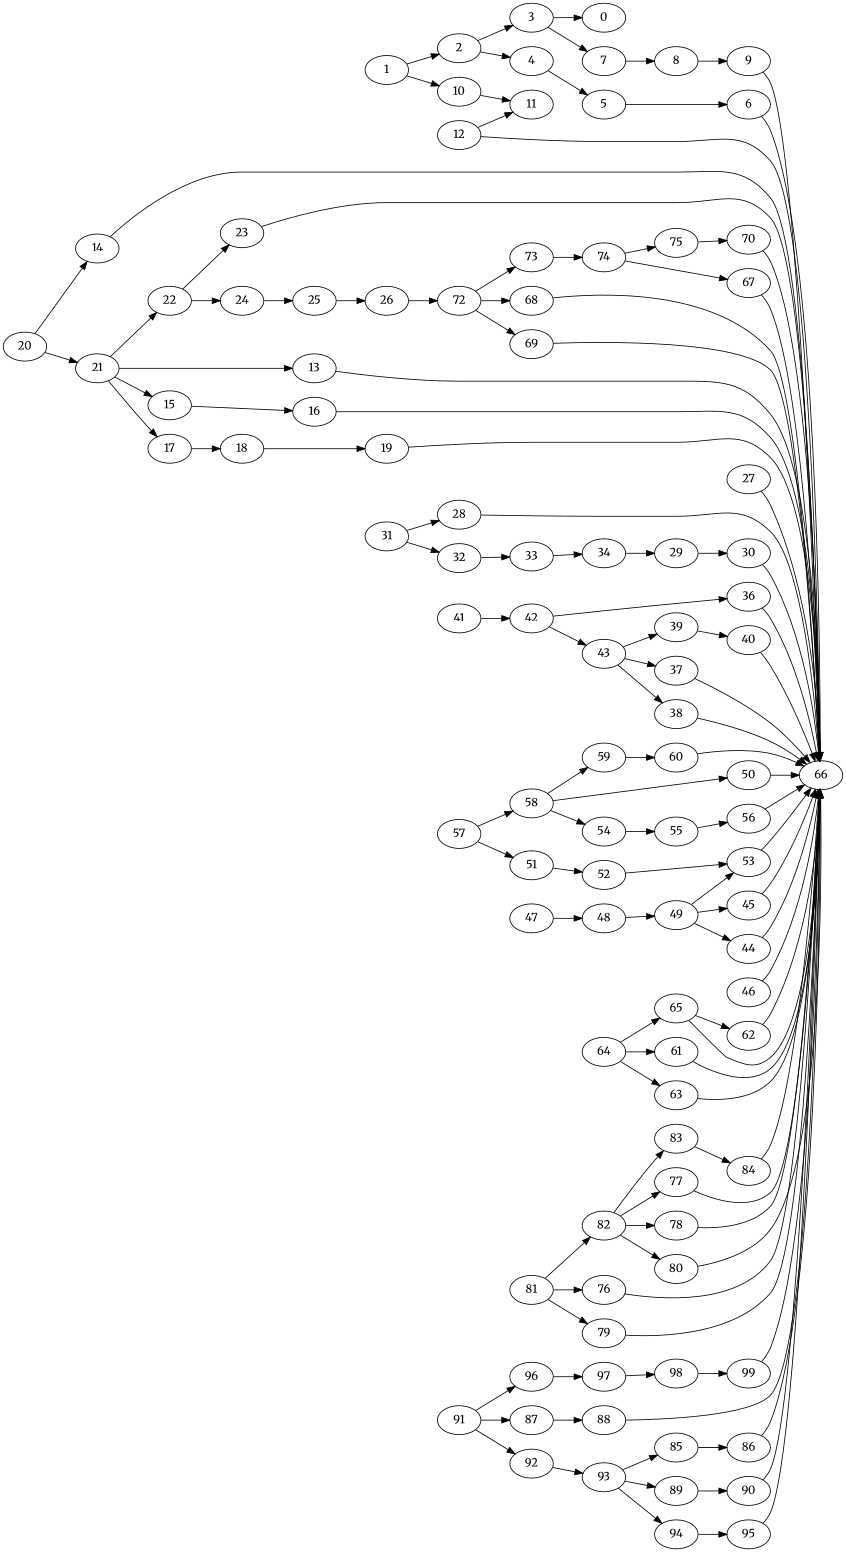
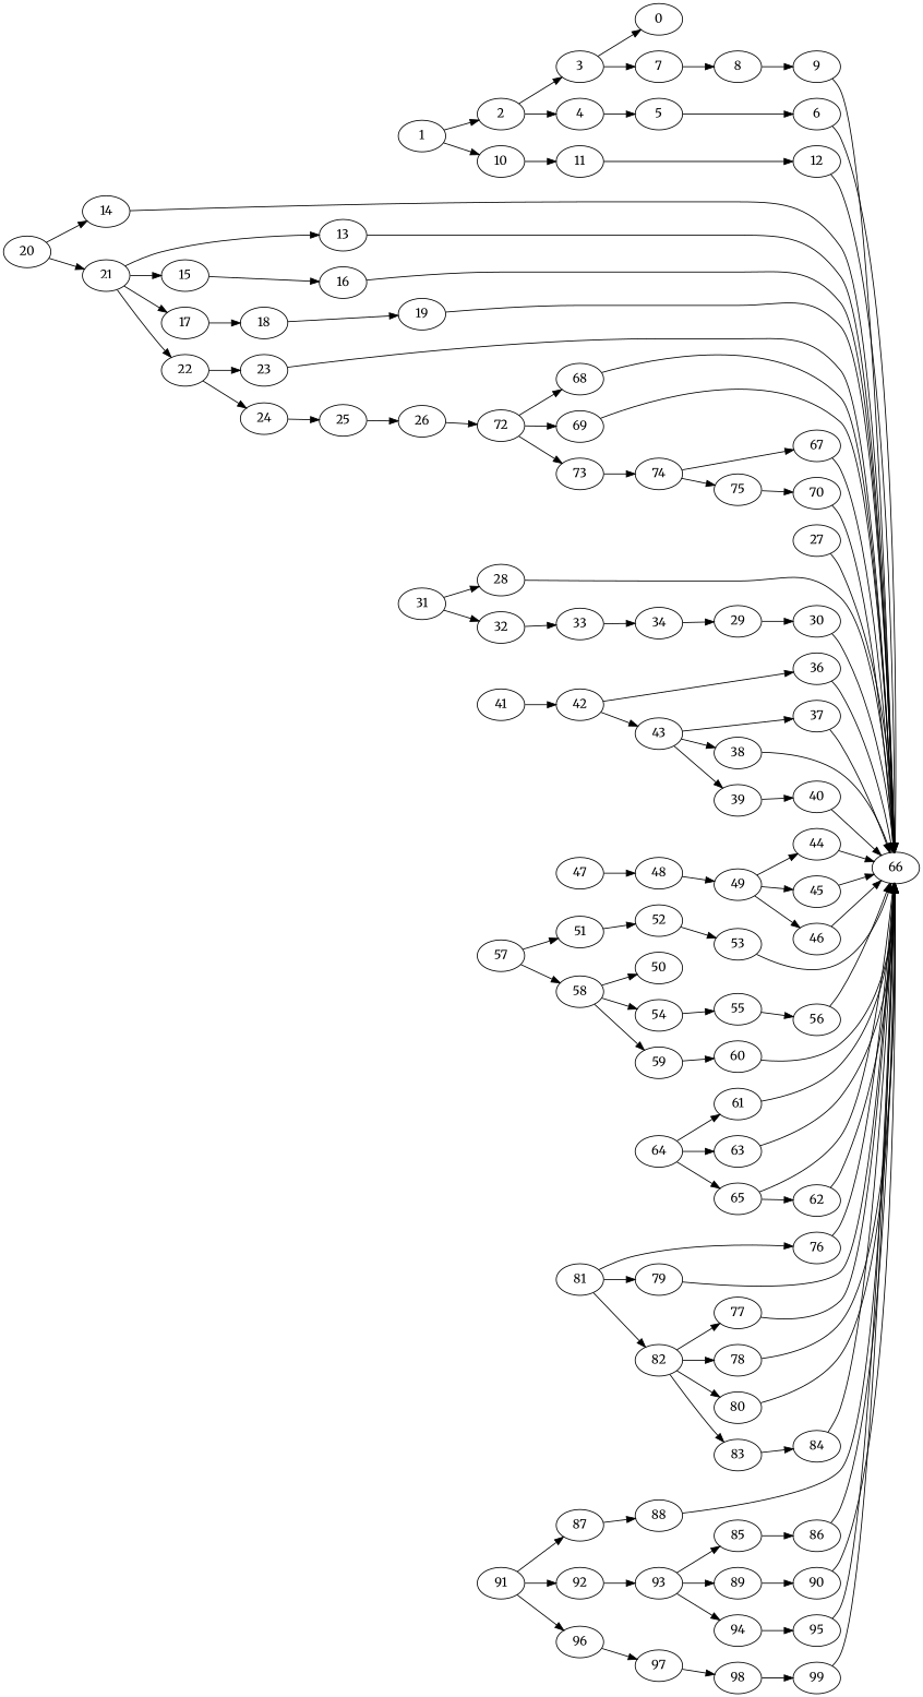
  strict digraph {
    fontname=Merriweather
    rankdir=LR
    node [exec=198 fontname=Merriweather]
    edge [comm=15 fontname=Merriweather]
    0 [exec=60]
    66 [exec=62]
    1 [exec=147]
    2 [exec=93]
    10 [exec=83]
    3 [exec=165]
    4 [exec=158]
    11 [exec=179]
    7 [exec=110]
    5 [exec=90]
    8 [exec=63]
    6 [exec=93]
    9 [exec=78]
    12 [exec=66]
    13 [exec=157]
    14 [exec=72]
    15 [exec=118]
    16 [exec=103]
    17 [exec=151]
    18 [exec=121]
    19 [exec=137]
    20 [exec=61]
    21 [exec=101]
    22 [exec=51]
    23 [exec=155]
    24 [exec=64]
    25 [exec=146]
    26 [exec=175]
    72 [exec=121]
    68 [exec=122]
    69 [exec=86]
    73 [exec=85]
    27
    28 [exec=100]
    29 [exec=101]
    30 [exec=134]
    31 [exec=52]
    32 [exec=71]
    33 [exec=84]
    34 [exec=188]
    36 [exec=151]
    37 [exec=99]
    38 [exec=73]
    40 [exec=87]
    39
    41 [exec=94]
    42 [exec=60]
    43 [exec=63]
    44 [exec=110]
    45 [exec=91]
    46 [exec=179]
    47 [exec=61]
    48 [exec=143]
    49 [exec=183]
    50 [exec=165]
    51 [exec=103]
    52 [exec=152]
    53 [exec=100]
    54 [exec=197]
    55 [exec=54]
    56 [exec=147]
    57 [exec=134]
    58 [exec=50]
    59 [exec=160]
    60 [exec=78]
    61 [exec=117]
    62 [exec=92]
    63 [exec=80]
    64 [exec=87]
    65 [exec=53]
    67 [exec=140]
    70 [exec=173]
    74 [exec=72]
    75 [exec=192]
    76 [exec=120]
    77 [exec=176]
    78 [exec=139]
    79 [exec=75]
    80 [exec=62]
    81 [exec=120]
    82 [exec=185]
    83 [exec=82]
    84 [exec=94]
    85 [exec=193]
    86 [exec=189]
    87 [exec=149]
    88 [exec=71]
    89 [exec=94]
    90 [exec=190]
    91 [exec=173]
    92 [exec=117]
    96
    93 [exec=187]
    97 [exec=199]
    94 [exec=67]
    95 [exec=57]
    98 [exec=161]
    99 [exec=189]
    1 -> 2 [comm=5]
    1 -> 10
    2 -> 3 [comm=19]
    2 -> 4 [comm=12]
    10 -> 11 [comm=13]
    3 -> 0 [comm=18]
    3 -> 7
    4 -> 5 [comm=20]
-   12 -> 11 [comm=14]
+   11 -> 12 [comm=14]
    7 -> 8 [comm=18]
    5 -> 6 [comm=16]
    8 -> 9 [comm=11]
    6 -> 66 [comm=17]
    9 -> 66 [comm=7]
    12 -> 66 [comm=19]
    13 -> 66 [comm=19]
    14 -> 66 [comm=19]
    15 -> 16 [comm=19]
    16 -> 66 [comm=17]
    17 -> 18 [comm=10]
    18 -> 19
    19 -> 66 [comm=17]
    20 -> 14
    20 -> 21 [comm=6]
    21 -> 13 [comm=10]
    21 -> 15
    21 -> 17 [comm=5]
    21 -> 22 [comm=7]
    22 -> 23 [comm=11]
    22 -> 24 [comm=11]
    23 -> 66 [comm=16]
    24 -> 25 [comm=9]
    25 -> 26 [comm=7]
    26 -> 72
    72 -> 68 [comm=5]
    72 -> 69 [comm=10]
    72 -> 73 [comm=16]
    68 -> 66 [comm=9]
    69 -> 66 [comm=16]
    73 -> 74 [comm=8]
    27 -> 66 [comm=19]
    28 -> 66 [comm=17]
    29 -> 30 [comm=11]
    30 -> 66
    31 -> 28 [comm=5]
    31 -> 32 [comm=7]
    32 -> 33 [comm=18]
    33 -> 34 [comm=20]
    34 -> 29
    36 -> 66 [comm=19]
    37 -> 66 [comm=5]
    38 -> 66 [comm=14]
    40 -> 66 [comm=7]
    39 -> 40 [comm=11]
    41 -> 42 [comm=12]
    42 -> 36
    42 -> 43 [comm=5]
    43 -> 37 [comm=6]
    43 -> 38 [comm=7]
    43 -> 39 [comm=9]
    44 -> 66
    45 -> 66 [comm=10]
    46 -> 66 [comm=8]
    47 -> 48 [comm=17]
    48 -> 49 [comm=17]
    49 -> 44 [comm=17]
    49 -> 45 [comm=9]
-   49 -> 53 [comm=16]
-   50 -> 66 [comm=16]
+   49 -> 46 [comm=16]
    51 -> 52 [comm=13]
    52 -> 53 [comm=11]
    53 -> 66
    54 -> 55 [comm=17]
    55 -> 56 [comm=10]
    56 -> 66 [comm=10]
    57 -> 51 [comm=5]
    57 -> 58 [comm=10]
    58 -> 50 [comm=5]
    58 -> 54 [comm=13]
    58 -> 59 [comm=14]
    59 -> 60 [comm=20]
    60 -> 66 [comm=18]
    61 -> 66 [comm=7]
    62 -> 66 [comm=13]
    63 -> 66 [comm=14]
    64 -> 61 [comm=19]
    64 -> 63 [comm=20]
    64 -> 65 [comm=9]
    65 -> 66 [comm=12]
    65 -> 62 [comm=10]
    67 -> 66
    70 -> 66 [comm=6]
    74 -> 67 [comm=9]
    74 -> 75 [comm=19]
    75 -> 70
    76 -> 66 [comm=9]
    77 -> 66 [comm=18]
    78 -> 66 [comm=11]
    79 -> 66 [comm=11]
    80 -> 66 [comm=18]
    81 -> 76 [comm=6]
    81 -> 79 [comm=16]
    81 -> 82 [comm=5]
    82 -> 77 [comm=16]
    82 -> 78 [comm=6]
    82 -> 80 [comm=16]
    82 -> 83 [comm=20]
    83 -> 84 [comm=17]
    84 -> 66 [comm=19]
    85 -> 86 [comm=18]
    86 -> 66 [comm=11]
    87 -> 88 [comm=8]
    88 -> 66 [comm=10]
    89 -> 90 [comm=7]
    90 -> 66 [comm=16]
    91 -> 87 [comm=12]
    91 -> 92 [comm=13]
    91 -> 96 [comm=20]
    92 -> 93 [comm=10]
    96 -> 97 [comm=6]
    93 -> 85
    93 -> 89 [comm=12]
    93 -> 94 [comm=5]
    97 -> 98 [comm=11]
    94 -> 95 [comm=10]
    95 -> 66 [comm=5]
    98 -> 99
    99 -> 66 [comm=14]
  }
